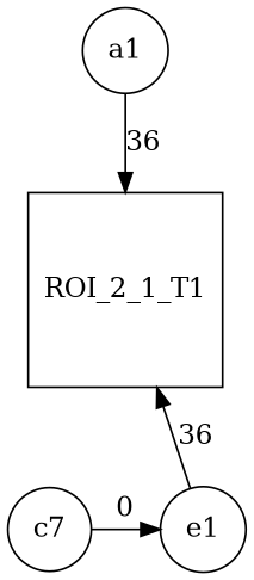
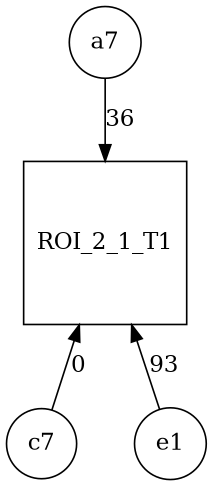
  digraph {
    splines=FALSE
    node [shape=circle]
-   a1
+   a1 [label=a7]
    ROI_2_1_T1 [shape=square]
    n3 [label=c7]
    e1
    subgraph sub_1 {
      rank=min
      a1
    }
    subgraph sub_2 {
      rank=same
      ROI_2_1_T1
    }
    subgraph sub_3 {
      rank=max
      n3
      e1
    }
    a1 -> ROI_2_1_T1 [label=36]
-   n3 -> e1 [label=0]
-   e1 -> ROI_2_1_T1 [label=36]
+   n3 -> ROI_2_1_T1 [label=0]
+   e1 -> ROI_2_1_T1 [label=93]
  }
